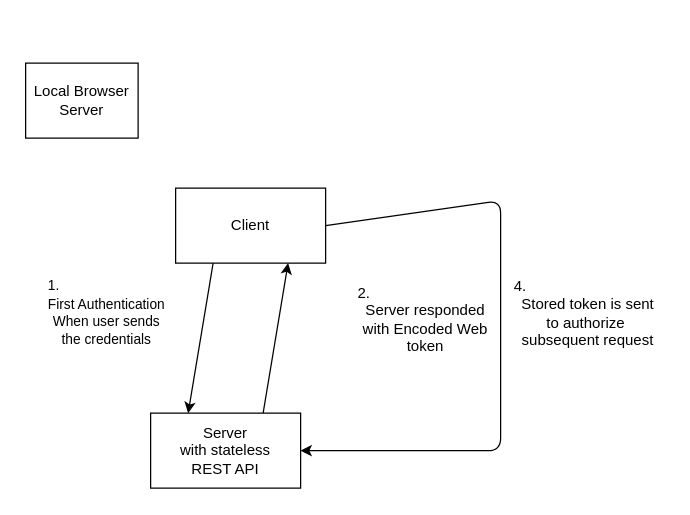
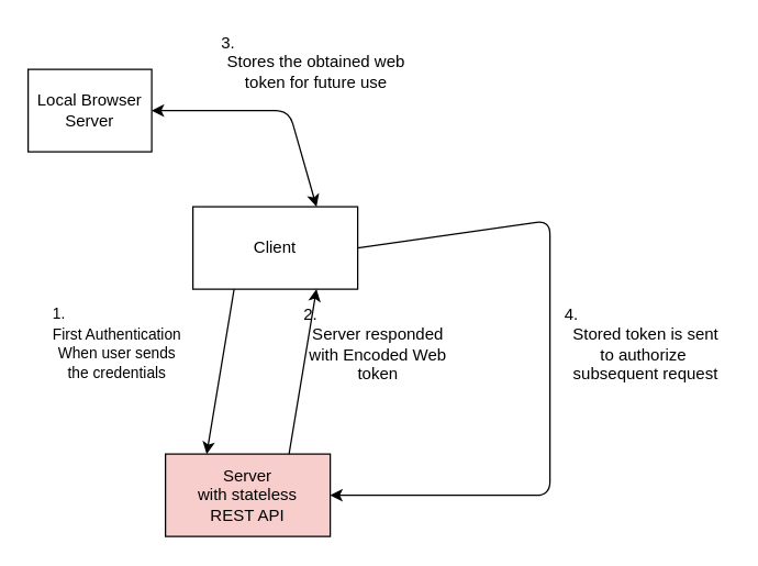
  <mxCell id="0" />
  <mxCell id="1" parent="0" />
  <mxCell id="2" value="Client" style="rounded=0;whiteSpace=wrap;html=1;" vertex="1" parent="1"><mxGeometry x="140" y="150" width="120" height="60" as="geometry" /></mxCell>
- <mxCell id="3" value="Server&lt;br&gt;with stateless&lt;br&gt;REST API" style="rounded=0;whiteSpace=wrap;html=1;" vertex="1" parent="1"><mxGeometry x="120" y="330" width="120" height="60" as="geometry" /></mxCell>
+ <mxCell id="3" value="Server&lt;br&gt;with stateless&lt;br&gt;REST API" style="rounded=0;whiteSpace=wrap;html=1;fillColor=#f8cecc;" vertex="1" parent="1"><mxGeometry x="120" y="330" width="120" height="60" as="geometry" /></mxCell>
  <mxCell id="4" value="" style="endArrow=classic;html=1;exitX=0.25;exitY=1;exitDx=0;exitDy=0;entryX=0.25;entryY=0;entryDx=0;entryDy=0;" edge="1" parent="1" source="2" target="3"><mxGeometry width="50" height="50" relative="1" as="geometry"><mxPoint x="410" y="300" as="sourcePoint" /><mxPoint x="460" y="250" as="targetPoint" /></mxGeometry></mxCell>
  <mxCell id="5" value="&lt;div style=&quot;text-align: left&quot;&gt;&lt;/div&gt;" style="edgeLabel;html=1;align=center;verticalAlign=middle;resizable=0;points=[];" vertex="1" connectable="0" parent="4"><mxGeometry x="0.382" y="-1" relative="1" as="geometry"><mxPoint y="-27" as="offset" /></mxGeometry></mxCell>
  <mxCell id="6" value="" style="endArrow=classic;html=1;exitX=0.75;exitY=0;exitDx=0;exitDy=0;entryX=0.75;entryY=1;entryDx=0;entryDy=0;" edge="1" parent="1" source="3" target="2"><mxGeometry width="50" height="50" relative="1" as="geometry"><mxPoint x="230" y="300" as="sourcePoint" /><mxPoint x="280" y="250" as="targetPoint" /></mxGeometry></mxCell>
  <mxCell id="7" value="&lt;div style=&quot;font-size: 11px ; text-align: left&quot;&gt;1.&lt;/div&gt;&lt;span style=&quot;font-size: 11px ; background-color: rgb(255 , 255 , 255)&quot;&gt;First Authentication&lt;/span&gt;&lt;br style=&quot;font-size: 11px&quot;&gt;&lt;span style=&quot;font-size: 11px ; background-color: rgb(255 , 255 , 255)&quot;&gt;When user sends&lt;/span&gt;&lt;br style=&quot;font-size: 11px&quot;&gt;&lt;span style=&quot;font-size: 11px ; background-color: rgb(255 , 255 , 255)&quot;&gt;the credentials&lt;/span&gt;" style="text;html=1;strokeColor=none;fillColor=none;align=center;verticalAlign=middle;whiteSpace=wrap;rounded=0;rotation=0;" vertex="1" parent="1"><mxGeometry x="30" y="220" width="110" height="60" as="geometry" /></mxCell>
- <mxCell id="8" value="&lt;div style=&quot;text-align: left&quot;&gt;&lt;span&gt;2.&lt;/span&gt;&lt;/div&gt;Server responded with Encoded Web token" style="text;html=1;strokeColor=none;fillColor=none;align=center;verticalAlign=middle;whiteSpace=wrap;rounded=0;" vertex="1" parent="1"><mxGeometry x="285" y="225" width="110" height="60" as="geometry" /></mxCell>
+ <mxCell id="8" value="&lt;div style=&quot;text-align: left&quot;&gt;&lt;span&gt;2.&lt;/span&gt;&lt;/div&gt;Server responded with Encoded Web token" style="text;html=1;strokeColor=none;fillColor=none;align=center;verticalAlign=middle;whiteSpace=wrap;rounded=0;" vertex="1" parent="1"><mxGeometry x="220" y="220" width="110" height="60" as="geometry" /></mxCell>
  <mxCell id="9" value="Local Browser Server" style="rounded=0;whiteSpace=wrap;html=1;" vertex="1" parent="1"><mxGeometry x="20" y="50" width="90" height="60" as="geometry" /></mxCell>
+ <mxCell id="10" value="" style="endArrow=classic;html=1;exitX=0.75;exitY=0;exitDx=0;exitDy=0;entryX=1;entryY=0.5;entryDx=0;entryDy=0;startArrow=classic;startFill=1;" edge="1" parent="1" source="2" target="9"><mxGeometry width="50" height="50" relative="1" as="geometry"><mxPoint x="280" y="100" as="sourcePoint" /><mxPoint x="330" y="50" as="targetPoint" /><Array as="points"><mxPoint x="210" y="80" /></Array></mxGeometry></mxCell>
+ <mxCell id="11" value="&lt;div style=&quot;text-align: left&quot;&gt;&lt;span&gt;3.&amp;nbsp;&lt;/span&gt;&lt;/div&gt;Stores the obtained web token for future use" style="text;html=1;strokeColor=none;fillColor=none;align=center;verticalAlign=middle;whiteSpace=wrap;rounded=0;" vertex="1" parent="1"><mxGeometry x="160" y="20" width="140" height="50" as="geometry" /></mxCell>
  <mxCell id="12" value="" style="endArrow=classic;html=1;exitX=1;exitY=0.5;exitDx=0;exitDy=0;entryX=1;entryY=0.5;entryDx=0;entryDy=0;" edge="1" parent="1" source="2" target="3"><mxGeometry width="50" height="50" relative="1" as="geometry"><mxPoint x="300" y="100" as="sourcePoint" /><mxPoint x="430" y="260" as="targetPoint" /><Array as="points"><mxPoint x="400" y="160" /><mxPoint x="400" y="250" /><mxPoint x="400" y="360" /></Array></mxGeometry></mxCell>
  <mxCell id="13" value="&lt;div style=&quot;text-align: left&quot;&gt;&lt;span&gt;4.&lt;/span&gt;&lt;/div&gt;Stored token is sent to authorize&amp;nbsp;&lt;br&gt;subsequent request" style="text;html=1;strokeColor=none;fillColor=none;align=center;verticalAlign=middle;whiteSpace=wrap;rounded=0;" vertex="1" parent="1"><mxGeometry x="410" y="215" width="120" height="70" as="geometry" /></mxCell>
